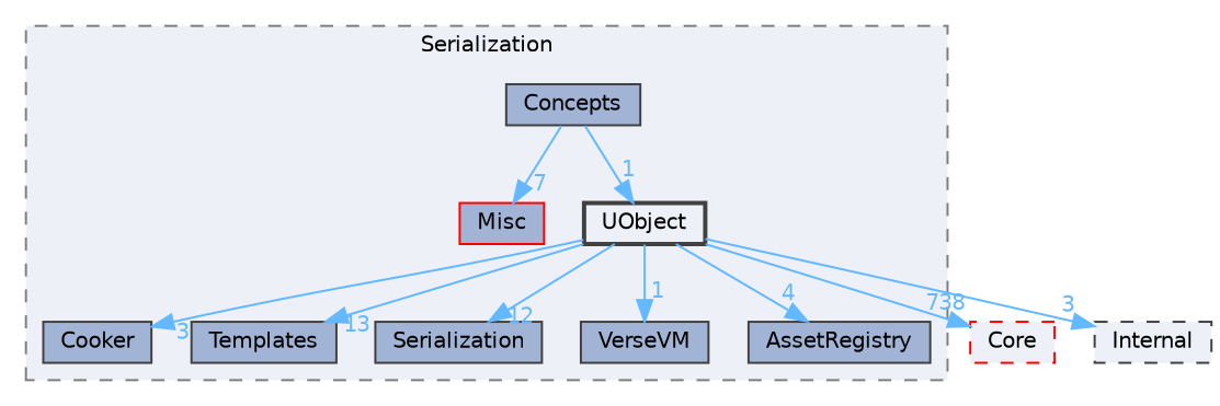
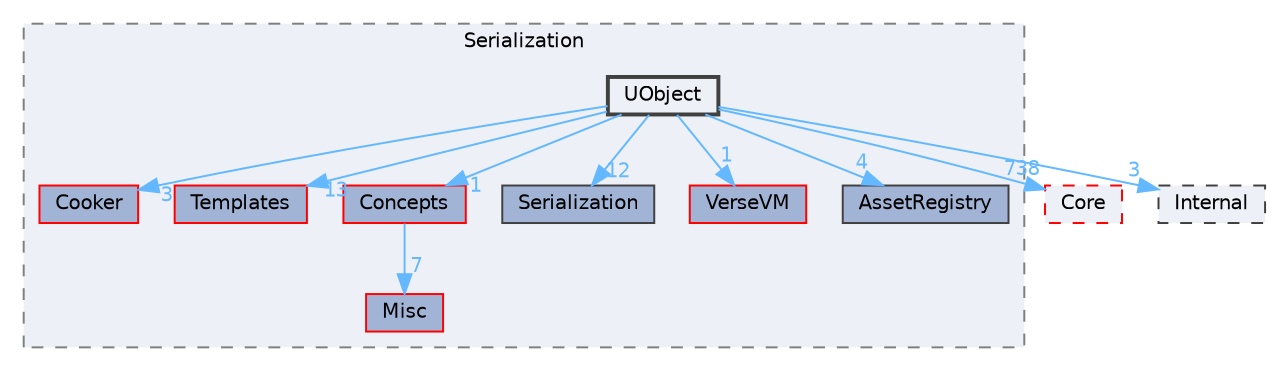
  digraph {
    compound=true
    node [color=grey25 fillcolor="#a2b4d6" fontname=Helvetica fontsize=10 shape=box style=filled]
    edge [color=steelblue1 fontcolor=steelblue1 fontname=Helvetica fontsize=10 headlabel=3 labeldistance=1.5 labelfontname=Helvetica labelfontsize=10]
-   n1 [height=0.2 label=Cooker width=0.4]
-   n2 [height=0.2 label=Templates width=0.4]
+   n1 [color=red height=0.2 label=Cooker width=0.4]
+   n2 [color=red height=0.2 label=Templates width=0.4]
    n3 [color=red height=0.2 label=Misc width=0.4]
-   n4 [height=0.2 label=Concepts width=0.4]
+   n4 [color=red height=0.2 label=Concepts width=0.4]
    n5 [height=0.2 label=Serialization width=0.4]
-   n6 [height=0.2 label=VerseVM width=0.4]
+   n6 [color=red height=0.2 label=VerseVM width=0.4]
    n7 [height=0.2 label=AssetRegistry width=0.4]
    n8 [fillcolor="#edf0f7" height=0.2 label=UObject style="filled,bold" width=0.4]
    n9 [color=red fillcolor="#edf0f7" height=0.2 label=Core style="filled,dashed" width=0.4]
    n10 [fillcolor="#edf0f7" height=0.2 label=Internal style="filled,dashed" width=0.4]
    subgraph cluster_1 {
      bgcolor="#edf0f7"
      fontname=Helvetica
      fontsize=10
      label=Serialization
      pencolor=grey50
      style="filled,dashed"
      n1
      n2
      n3
      n4
      n5
      n6
      n7
      n8
    }
    n4 -> n3 [headlabel=7]
    n8 -> n1
    n8 -> n2 [headlabel=13]
-   n4 -> n8 [headlabel=1]
+   n8 -> n4 [headlabel=1]
    n8 -> n5 [headlabel=12]
    n8 -> n6 [headlabel=1]
    n8 -> n7 [headlabel=4]
    n8 -> n9 [headlabel=738]
    n8 -> n10
  }
